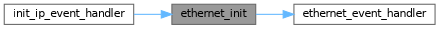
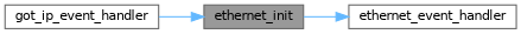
  digraph {
    rankdir=LR
    node [color=grey40 fillcolor=white fontname=Helvetica fontsize=10 shape=box style=filled]
    edge [color=steelblue1 fontname=Helvetica fontsize=10 labelfontname=Helvetica labelfontsize=10 style=solid]
    n1 [color=gray40 fillcolor=grey60 fontcolor=black height=0.2 label=ethernet_init width=0.4]
    n2 [height=0.2 label=ethernet_event_handler width=0.4]
-   n3 [height=0.2 label=init_ip_event_handler width=0.4]
+   n3 [height=0.2 label=got_ip_event_handler width=0.4]
    n1 -> n2
    n3 -> n1
  }
